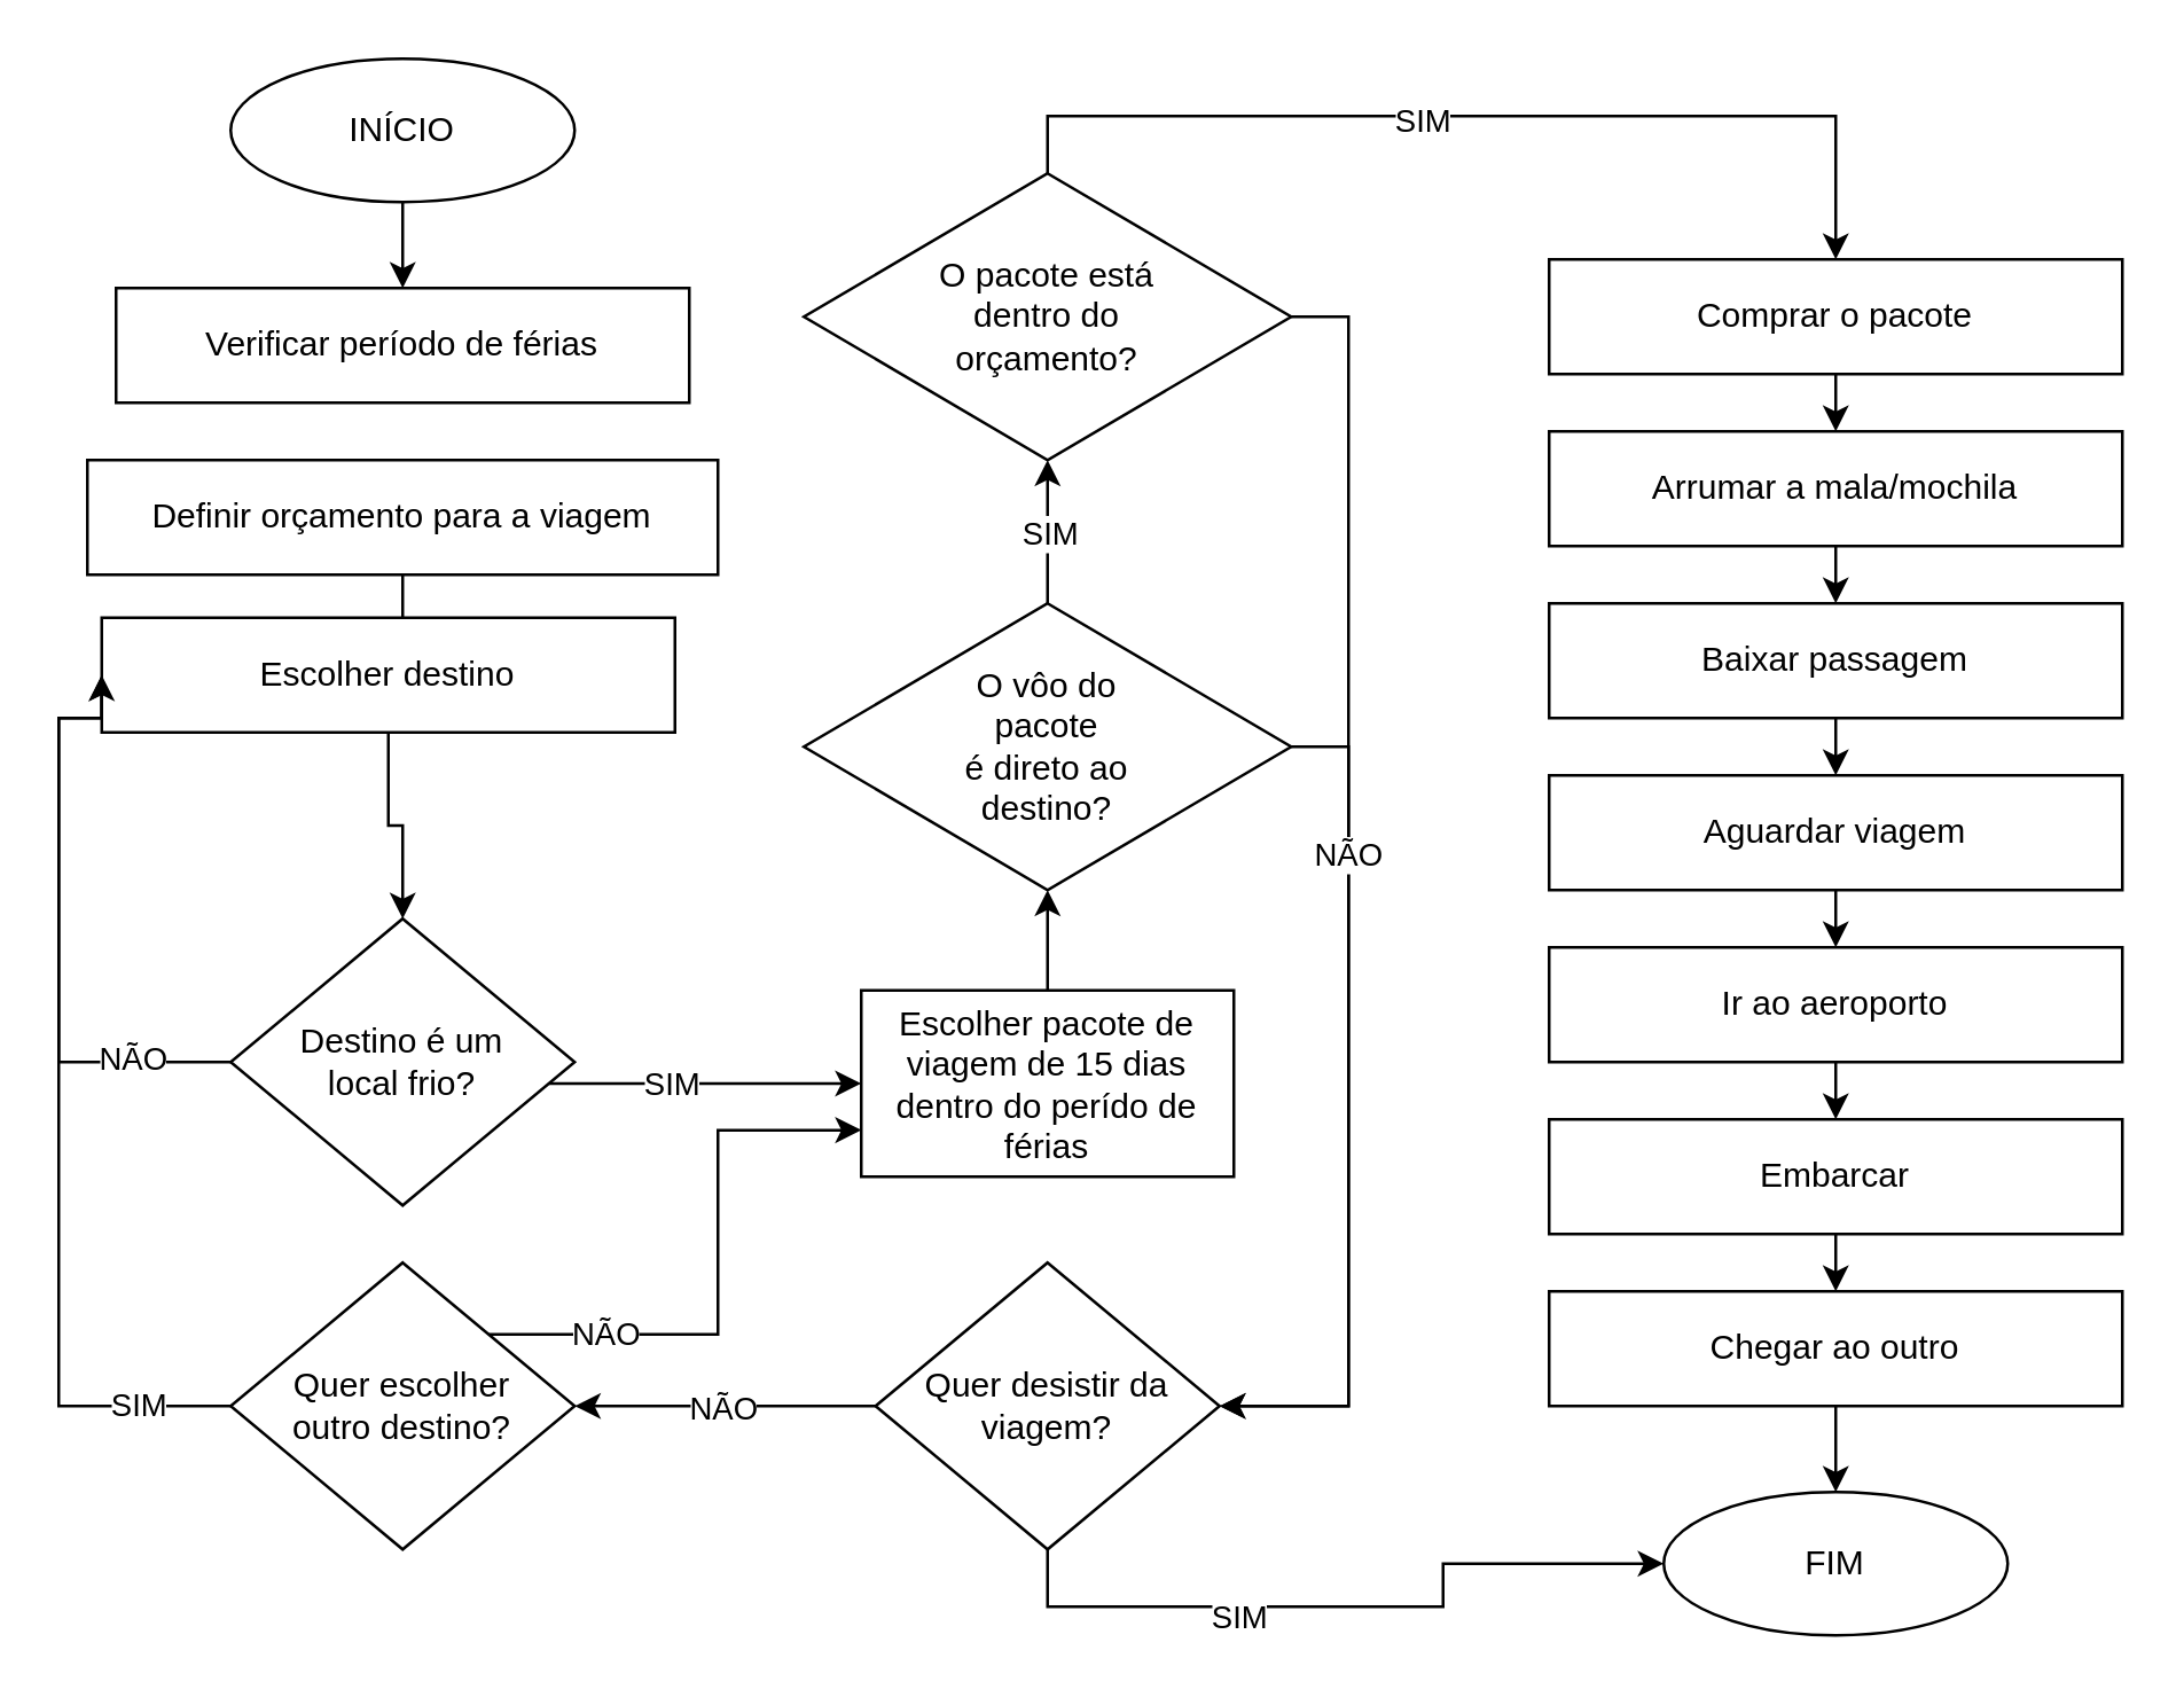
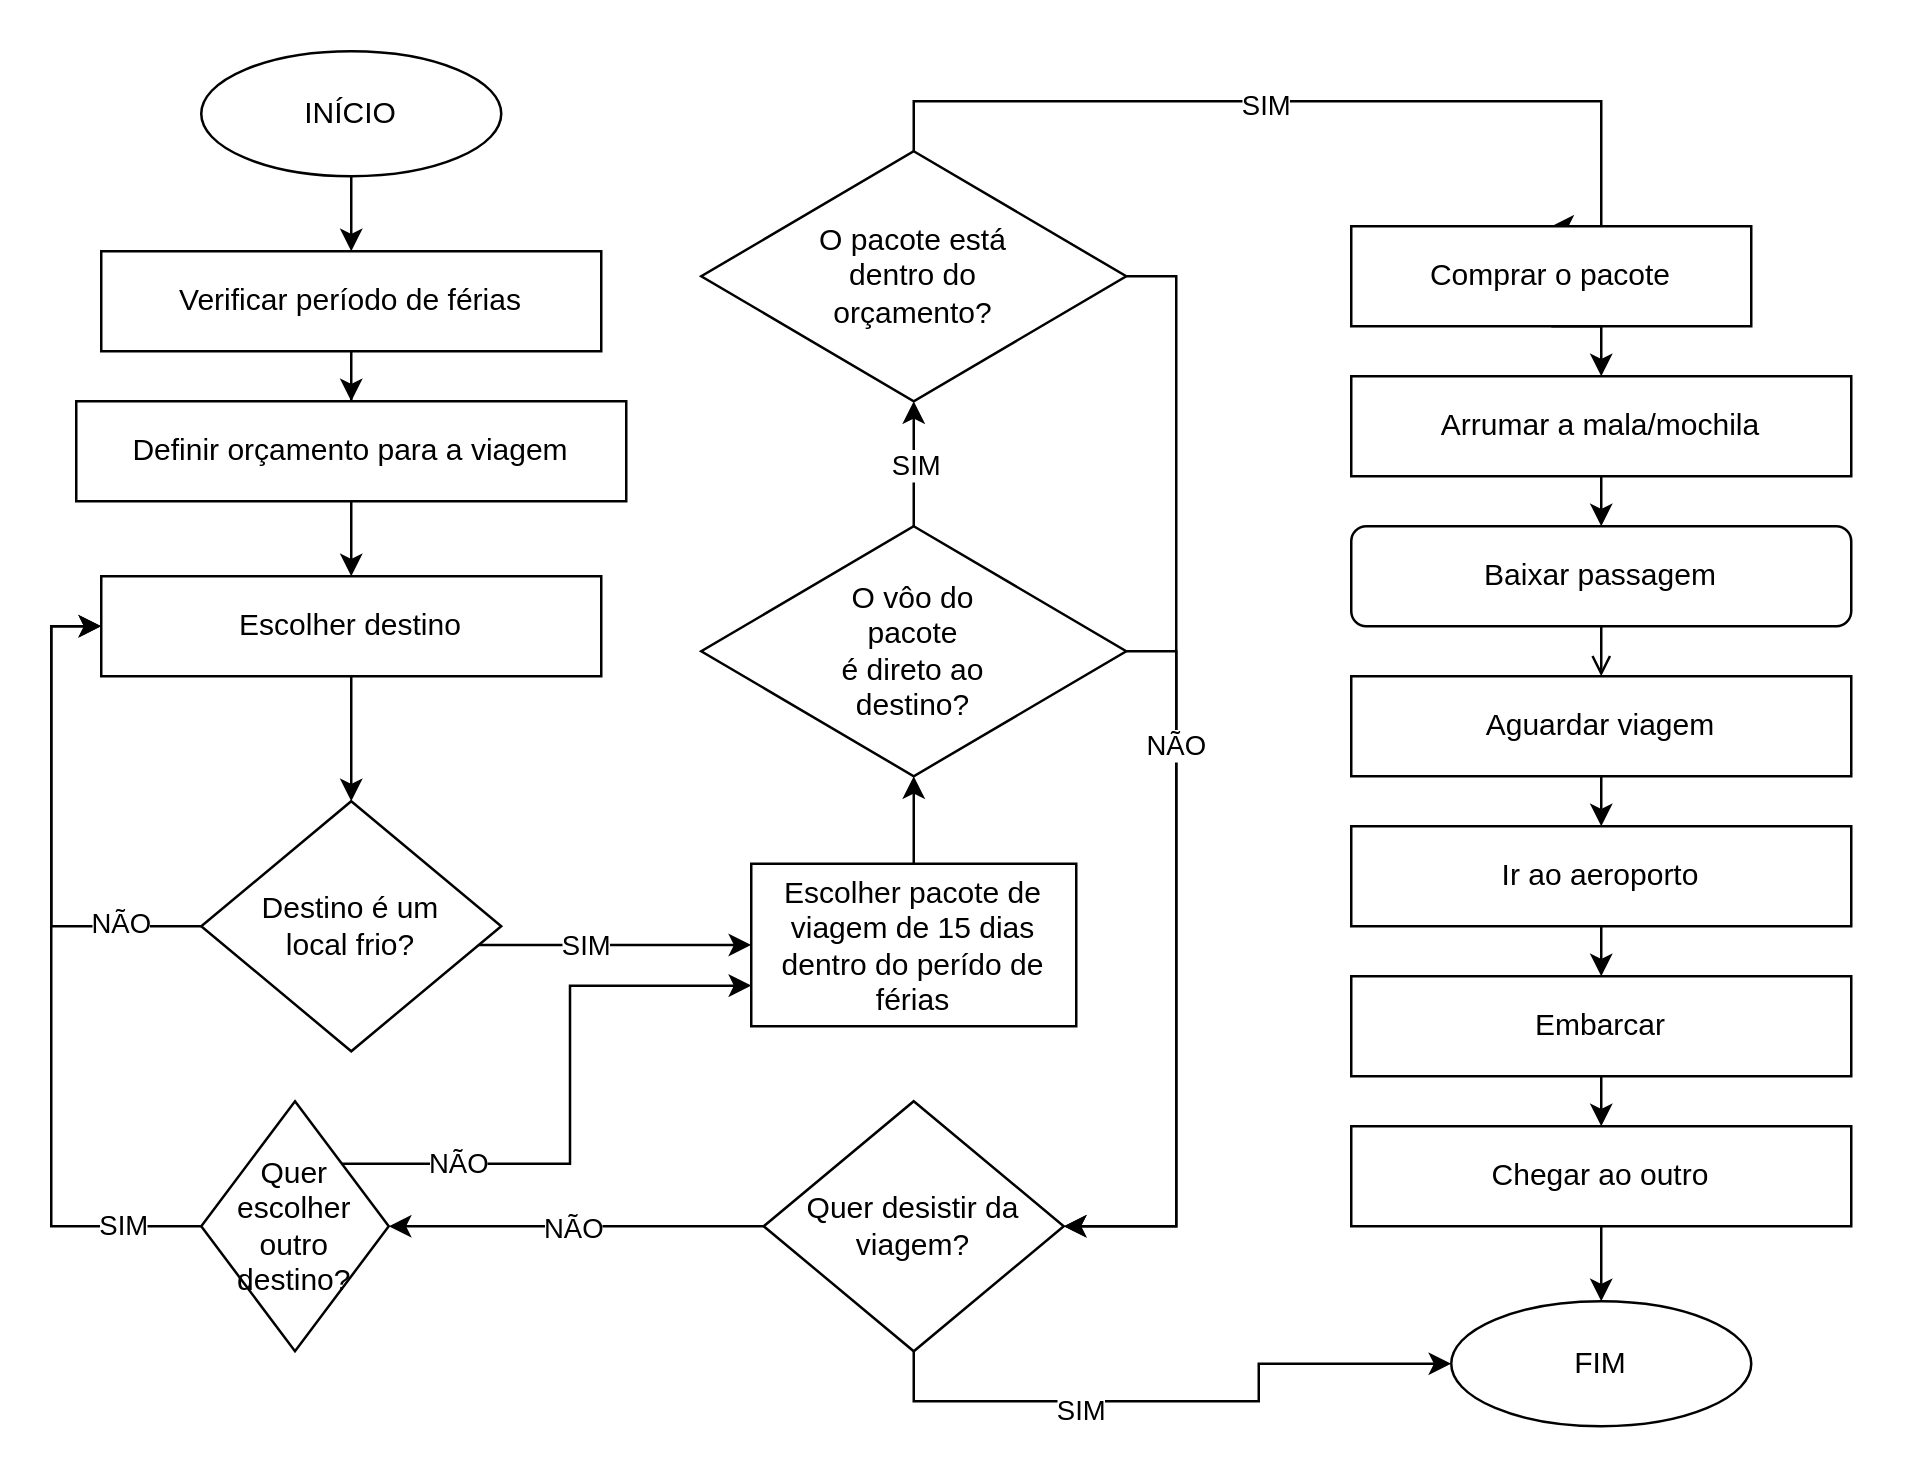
  <mxCell id="0" />
  <mxCell id="1" parent="0" />
  <mxCell id="2" style="edgeStyle=orthogonalEdgeStyle;rounded=0;orthogonalLoop=1;jettySize=auto;html=1;exitX=0.5;exitY=1;exitDx=0;exitDy=0;entryX=0.5;entryY=0;entryDx=0;entryDy=0;" edge="1" parent="1" source="3" target="12"><mxGeometry relative="1" as="geometry" /></mxCell>
  <mxCell id="3" value="INÍCIO" style="ellipse;whiteSpace=wrap;html=1;" vertex="1" parent="1"><mxGeometry x="80" y="20" width="120" height="50" as="geometry" /></mxCell>
  <mxCell id="4" style="edgeStyle=orthogonalEdgeStyle;rounded=0;orthogonalLoop=1;jettySize=auto;html=1;entryX=0;entryY=0.5;entryDx=0;entryDy=0;" edge="1" parent="1" source="8" target="14"><mxGeometry relative="1" as="geometry"><mxPoint x="-10" y="240" as="targetPoint" /><Array as="points"><mxPoint x="20" y="370" /><mxPoint x="20" y="250" /></Array></mxGeometry></mxCell>
  <mxCell id="5" value="NÃO" style="edgeLabel;html=1;align=center;verticalAlign=middle;resizable=0;points=[];" vertex="1" connectable="0" parent="4"><mxGeometry x="-0.67" y="-2" relative="1" as="geometry"><mxPoint as="offset" /></mxGeometry></mxCell>
  <mxCell id="6" style="edgeStyle=orthogonalEdgeStyle;rounded=0;orthogonalLoop=1;jettySize=auto;html=1;entryX=0;entryY=0.5;entryDx=0;entryDy=0;" edge="1" parent="1" source="8" target="16"><mxGeometry relative="1" as="geometry"><Array as="points"><mxPoint x="250" y="378" /></Array></mxGeometry></mxCell>
  <mxCell id="7" value="SIM" style="edgeLabel;html=1;align=center;verticalAlign=middle;resizable=0;points=[];" vertex="1" connectable="0" parent="6"><mxGeometry x="-0.486" y="-1" relative="1" as="geometry"><mxPoint x="14" y="-1" as="offset" /></mxGeometry></mxCell>
  <mxCell id="8" value="Destino é um&lt;div&gt;local frio?&lt;/div&gt;" style="rhombus;whiteSpace=wrap;html=1;" vertex="1" parent="1"><mxGeometry x="80" y="320" width="120" height="100" as="geometry" /></mxCell>
  <mxCell id="9" style="edgeStyle=orthogonalEdgeStyle;rounded=0;orthogonalLoop=1;jettySize=auto;html=1;entryX=0.5;entryY=0;entryDx=0;entryDy=0;" edge="1" parent="1" source="10" target="14"><mxGeometry relative="1" as="geometry" /></mxCell>
  <mxCell id="10" value="Definir orçamento para a viagem" style="rounded=0;whiteSpace=wrap;html=1;" vertex="1" parent="1"><mxGeometry x="30" y="160" width="220" height="40" as="geometry" /></mxCell>
+ <mxCell id="11" style="edgeStyle=orthogonalEdgeStyle;rounded=0;orthogonalLoop=1;jettySize=auto;html=1;" edge="1" parent="1" source="12" target="10"><mxGeometry relative="1" as="geometry" /></mxCell>
  <mxCell id="12" value="Verificar período de férias" style="rounded=0;whiteSpace=wrap;html=1;" vertex="1" parent="1"><mxGeometry x="40" y="100" width="200" height="40" as="geometry" /></mxCell>
  <mxCell id="13" style="edgeStyle=orthogonalEdgeStyle;rounded=0;orthogonalLoop=1;jettySize=auto;html=1;entryX=0.5;entryY=0;entryDx=0;entryDy=0;" edge="1" parent="1" source="14" target="8"><mxGeometry relative="1" as="geometry" /></mxCell>
- <mxCell id="14" value="Escolher destino" style="rounded=0;whiteSpace=wrap;html=1;" vertex="1" parent="1"><mxGeometry x="35" y="215" width="200" height="40" as="geometry" /></mxCell>
+ <mxCell id="14" value="Escolher destino" style="rounded=0;whiteSpace=wrap;html=1;" vertex="1" parent="1"><mxGeometry x="40" y="230" width="200" height="40" as="geometry" /></mxCell>
  <mxCell id="15" style="edgeStyle=orthogonalEdgeStyle;rounded=0;orthogonalLoop=1;jettySize=auto;html=1;exitX=0.5;exitY=0;exitDx=0;exitDy=0;entryX=0.5;entryY=1;entryDx=0;entryDy=0;" edge="1" parent="1" source="16" target="20"><mxGeometry relative="1" as="geometry" /></mxCell>
  <mxCell id="16" value="Escolher pacote de viagem de 15 dias dentro do perído de férias" style="rounded=0;whiteSpace=wrap;html=1;" vertex="1" parent="1"><mxGeometry x="300" y="345" width="130" height="65" as="geometry" /></mxCell>
  <mxCell id="17" style="edgeStyle=orthogonalEdgeStyle;rounded=0;orthogonalLoop=1;jettySize=auto;html=1;exitX=0.5;exitY=0;exitDx=0;exitDy=0;entryX=0.5;entryY=1;entryDx=0;entryDy=0;" edge="1" parent="1" source="20" target="25"><mxGeometry relative="1" as="geometry" /></mxCell>
  <mxCell id="18" value="SIM" style="edgeLabel;html=1;align=center;verticalAlign=middle;resizable=0;points=[];" vertex="1" connectable="0" parent="17"><mxGeometry x="0.008" relative="1" as="geometry"><mxPoint as="offset" /></mxGeometry></mxCell>
  <mxCell id="19" style="edgeStyle=orthogonalEdgeStyle;rounded=0;orthogonalLoop=1;jettySize=auto;html=1;entryX=1;entryY=0.5;entryDx=0;entryDy=0;" edge="1" parent="1" source="20" target="38"><mxGeometry relative="1" as="geometry"><Array as="points"><mxPoint x="470" y="260" /><mxPoint x="470" y="490" /></Array></mxGeometry></mxCell>
  <mxCell id="20" value="&lt;div&gt;O vôo do&lt;/div&gt;&lt;div&gt;pacote&lt;/div&gt;&lt;div&gt;é direto ao&lt;/div&gt;&lt;div&gt;destino?&lt;/div&gt;" style="rhombus;whiteSpace=wrap;html=1;" vertex="1" parent="1"><mxGeometry x="280" y="210" width="170" height="100" as="geometry" /></mxCell>
  <mxCell id="21" style="edgeStyle=orthogonalEdgeStyle;rounded=0;orthogonalLoop=1;jettySize=auto;html=1;entryX=0.5;entryY=0;entryDx=0;entryDy=0;" edge="1" parent="1" source="25" target="27"><mxGeometry relative="1" as="geometry"><Array as="points"><mxPoint x="365" y="40" /><mxPoint x="640" y="40" /></Array></mxGeometry></mxCell>
  <mxCell id="22" value="SIM&lt;div&gt;&lt;br&gt;&lt;/div&gt;" style="edgeLabel;html=1;align=center;verticalAlign=middle;resizable=0;points=[];" vertex="1" connectable="0" parent="21"><mxGeometry x="-0.053" y="-2" relative="1" as="geometry"><mxPoint x="-13" y="6" as="offset" /></mxGeometry></mxCell>
  <mxCell id="23" style="edgeStyle=orthogonalEdgeStyle;rounded=0;orthogonalLoop=1;jettySize=auto;html=1;exitX=1;exitY=0.5;exitDx=0;exitDy=0;entryX=1;entryY=0.5;entryDx=0;entryDy=0;" edge="1" parent="1" source="25" target="38"><mxGeometry relative="1" as="geometry" /></mxCell>
  <mxCell id="24" value="NÃO" style="edgeLabel;html=1;align=center;verticalAlign=middle;resizable=0;points=[];" vertex="1" connectable="0" parent="23"><mxGeometry x="-0.07" y="-1" relative="1" as="geometry"><mxPoint as="offset" /></mxGeometry></mxCell>
  <mxCell id="25" value="O pacote está&lt;div&gt;dentro do&lt;/div&gt;&lt;div&gt;orçamento?&lt;/div&gt;" style="rhombus;whiteSpace=wrap;html=1;" vertex="1" parent="1"><mxGeometry x="280" y="60" width="170" height="100" as="geometry" /></mxCell>
  <mxCell id="26" style="edgeStyle=orthogonalEdgeStyle;rounded=0;orthogonalLoop=1;jettySize=auto;html=1;exitX=0.5;exitY=1;exitDx=0;exitDy=0;entryX=0.5;entryY=0;entryDx=0;entryDy=0;" edge="1" parent="1" source="27" target="29"><mxGeometry relative="1" as="geometry" /></mxCell>
- <mxCell id="27" value="Comprar o pacote" style="rounded=0;whiteSpace=wrap;html=1;" vertex="1" parent="1"><mxGeometry x="540" y="90" width="200" height="40" as="geometry" /></mxCell>
+ <mxCell id="27" value="Comprar o pacote" style="rounded=0;whiteSpace=wrap;html=1;" vertex="1" parent="1"><mxGeometry x="540" y="90" width="160" height="40" as="geometry" /></mxCell>
  <mxCell id="28" style="edgeStyle=orthogonalEdgeStyle;rounded=0;orthogonalLoop=1;jettySize=auto;html=1;exitX=0.5;exitY=1;exitDx=0;exitDy=0;entryX=0.5;entryY=0;entryDx=0;entryDy=0;" edge="1" parent="1" source="29" target="31"><mxGeometry relative="1" as="geometry" /></mxCell>
  <mxCell id="29" value="Arrumar a mala/mochila" style="rounded=0;whiteSpace=wrap;html=1;" vertex="1" parent="1"><mxGeometry x="540" y="150" width="200" height="40" as="geometry" /></mxCell>
- <mxCell id="30" style="edgeStyle=orthogonalEdgeStyle;rounded=0;orthogonalLoop=1;jettySize=auto;html=1;exitX=0.5;exitY=1;exitDx=0;exitDy=0;entryX=0.5;entryY=0;entryDx=0;entryDy=0;" edge="1" parent="1" source="31" target="33"><mxGeometry relative="1" as="geometry" /></mxCell>
- <mxCell id="31" value="Baixar passagem" style="rounded=0;whiteSpace=wrap;html=1;" vertex="1" parent="1"><mxGeometry x="540" y="210" width="200" height="40" as="geometry" /></mxCell>
+ <mxCell id="30" style="edgeStyle=orthogonalEdgeStyle;rounded=0;orthogonalLoop=1;jettySize=auto;html=1;exitX=0.5;exitY=1;exitDx=0;exitDy=0;entryX=0.5;entryY=0;entryDx=0;entryDy=0;endArrow=open;" edge="1" parent="1" source="31" target="33"><mxGeometry relative="1" as="geometry" /></mxCell>
+ <mxCell id="31" value="Baixar passagem" style="whiteSpace=wrap;html=1;rounded=1;" vertex="1" parent="1"><mxGeometry x="540" y="210" width="200" height="40" as="geometry" /></mxCell>
  <mxCell id="32" style="edgeStyle=orthogonalEdgeStyle;rounded=0;orthogonalLoop=1;jettySize=auto;html=1;exitX=0.5;exitY=1;exitDx=0;exitDy=0;entryX=0.5;entryY=0;entryDx=0;entryDy=0;" edge="1" parent="1" source="33" target="45"><mxGeometry relative="1" as="geometry" /></mxCell>
  <mxCell id="33" value="Aguardar viagem" style="rounded=0;whiteSpace=wrap;html=1;" vertex="1" parent="1"><mxGeometry x="540" y="270" width="200" height="40" as="geometry" /></mxCell>
  <mxCell id="34" style="edgeStyle=orthogonalEdgeStyle;rounded=0;orthogonalLoop=1;jettySize=auto;html=1;entryX=1;entryY=0.5;entryDx=0;entryDy=0;" edge="1" parent="1" source="38" target="43"><mxGeometry relative="1" as="geometry" /></mxCell>
  <mxCell id="35" value="NÃO" style="edgeLabel;html=1;align=center;verticalAlign=middle;resizable=0;points=[];" vertex="1" connectable="0" parent="34"><mxGeometry x="0.022" relative="1" as="geometry"><mxPoint as="offset" /></mxGeometry></mxCell>
  <mxCell id="36" style="edgeStyle=orthogonalEdgeStyle;rounded=0;orthogonalLoop=1;jettySize=auto;html=1;entryX=0;entryY=0.5;entryDx=0;entryDy=0;" edge="1" parent="1" source="38" target="50"><mxGeometry relative="1" as="geometry"><Array as="points"><mxPoint x="365" y="560" /><mxPoint x="503" y="560" /><mxPoint x="503" y="545" /></Array></mxGeometry></mxCell>
  <mxCell id="37" value="SIM" style="edgeLabel;html=1;align=center;verticalAlign=middle;resizable=0;points=[];" vertex="1" connectable="0" parent="36"><mxGeometry x="-0.309" y="-3" relative="1" as="geometry"><mxPoint as="offset" /></mxGeometry></mxCell>
  <mxCell id="38" value="Quer desistir da viagem?" style="rhombus;whiteSpace=wrap;html=1;" vertex="1" parent="1"><mxGeometry x="305" y="440" width="120" height="100" as="geometry" /></mxCell>
  <mxCell id="39" style="edgeStyle=orthogonalEdgeStyle;rounded=0;orthogonalLoop=1;jettySize=auto;html=1;entryX=0;entryY=0.5;entryDx=0;entryDy=0;" edge="1" parent="1" source="43" target="14"><mxGeometry relative="1" as="geometry"><Array as="points"><mxPoint x="20" y="490" /><mxPoint x="20" y="250" /></Array></mxGeometry></mxCell>
  <mxCell id="40" value="SIM" style="edgeLabel;html=1;align=center;verticalAlign=middle;resizable=0;points=[];" vertex="1" connectable="0" parent="39"><mxGeometry x="-0.8" y="-1" relative="1" as="geometry"><mxPoint as="offset" /></mxGeometry></mxCell>
  <mxCell id="41" style="edgeStyle=orthogonalEdgeStyle;rounded=0;orthogonalLoop=1;jettySize=auto;html=1;exitX=1;exitY=0;exitDx=0;exitDy=0;entryX=0;entryY=0.75;entryDx=0;entryDy=0;" edge="1" parent="1" source="43" target="16"><mxGeometry relative="1" as="geometry" /></mxCell>
  <mxCell id="42" value="NÃO" style="edgeLabel;html=1;align=center;verticalAlign=middle;resizable=0;points=[];" vertex="1" connectable="0" parent="41"><mxGeometry x="-0.606" y="1" relative="1" as="geometry"><mxPoint as="offset" /></mxGeometry></mxCell>
- <mxCell id="43" value="Quer escolher&lt;div&gt;outro destino?&lt;/div&gt;" style="rhombus;whiteSpace=wrap;html=1;" vertex="1" parent="1"><mxGeometry x="80" y="440" width="120" height="100" as="geometry" /></mxCell>
+ <mxCell id="43" value="Quer escolher&lt;div&gt;outro destino?&lt;/div&gt;" style="rhombus;whiteSpace=wrap;html=1;" vertex="1" parent="1"><mxGeometry x="80" y="440" width="75" height="100" as="geometry" /></mxCell>
  <mxCell id="44" style="edgeStyle=orthogonalEdgeStyle;rounded=0;orthogonalLoop=1;jettySize=auto;html=1;exitX=0.5;exitY=1;exitDx=0;exitDy=0;entryX=0.5;entryY=0;entryDx=0;entryDy=0;" edge="1" parent="1" source="45" target="47"><mxGeometry relative="1" as="geometry" /></mxCell>
  <mxCell id="45" value="Ir ao aeroporto" style="rounded=0;whiteSpace=wrap;html=1;" vertex="1" parent="1"><mxGeometry x="540" y="330" width="200" height="40" as="geometry" /></mxCell>
  <mxCell id="46" style="edgeStyle=orthogonalEdgeStyle;rounded=0;orthogonalLoop=1;jettySize=auto;html=1;exitX=0.5;exitY=1;exitDx=0;exitDy=0;entryX=0.5;entryY=0;entryDx=0;entryDy=0;" edge="1" parent="1" source="47" target="49"><mxGeometry relative="1" as="geometry" /></mxCell>
  <mxCell id="47" value="Embarcar" style="rounded=0;whiteSpace=wrap;html=1;" vertex="1" parent="1"><mxGeometry x="540" y="390" width="200" height="40" as="geometry" /></mxCell>
  <mxCell id="48" style="edgeStyle=orthogonalEdgeStyle;rounded=0;orthogonalLoop=1;jettySize=auto;html=1;exitX=0.5;exitY=1;exitDx=0;exitDy=0;entryX=0.5;entryY=0;entryDx=0;entryDy=0;" edge="1" parent="1" source="49" target="50"><mxGeometry relative="1" as="geometry" /></mxCell>
  <mxCell id="49" value="Chegar ao outro" style="rounded=0;whiteSpace=wrap;html=1;" vertex="1" parent="1"><mxGeometry x="540" y="450" width="200" height="40" as="geometry" /></mxCell>
  <mxCell id="50" value="FIM" style="ellipse;whiteSpace=wrap;html=1;" vertex="1" parent="1"><mxGeometry x="580" y="520" width="120" height="50" as="geometry" /></mxCell>
